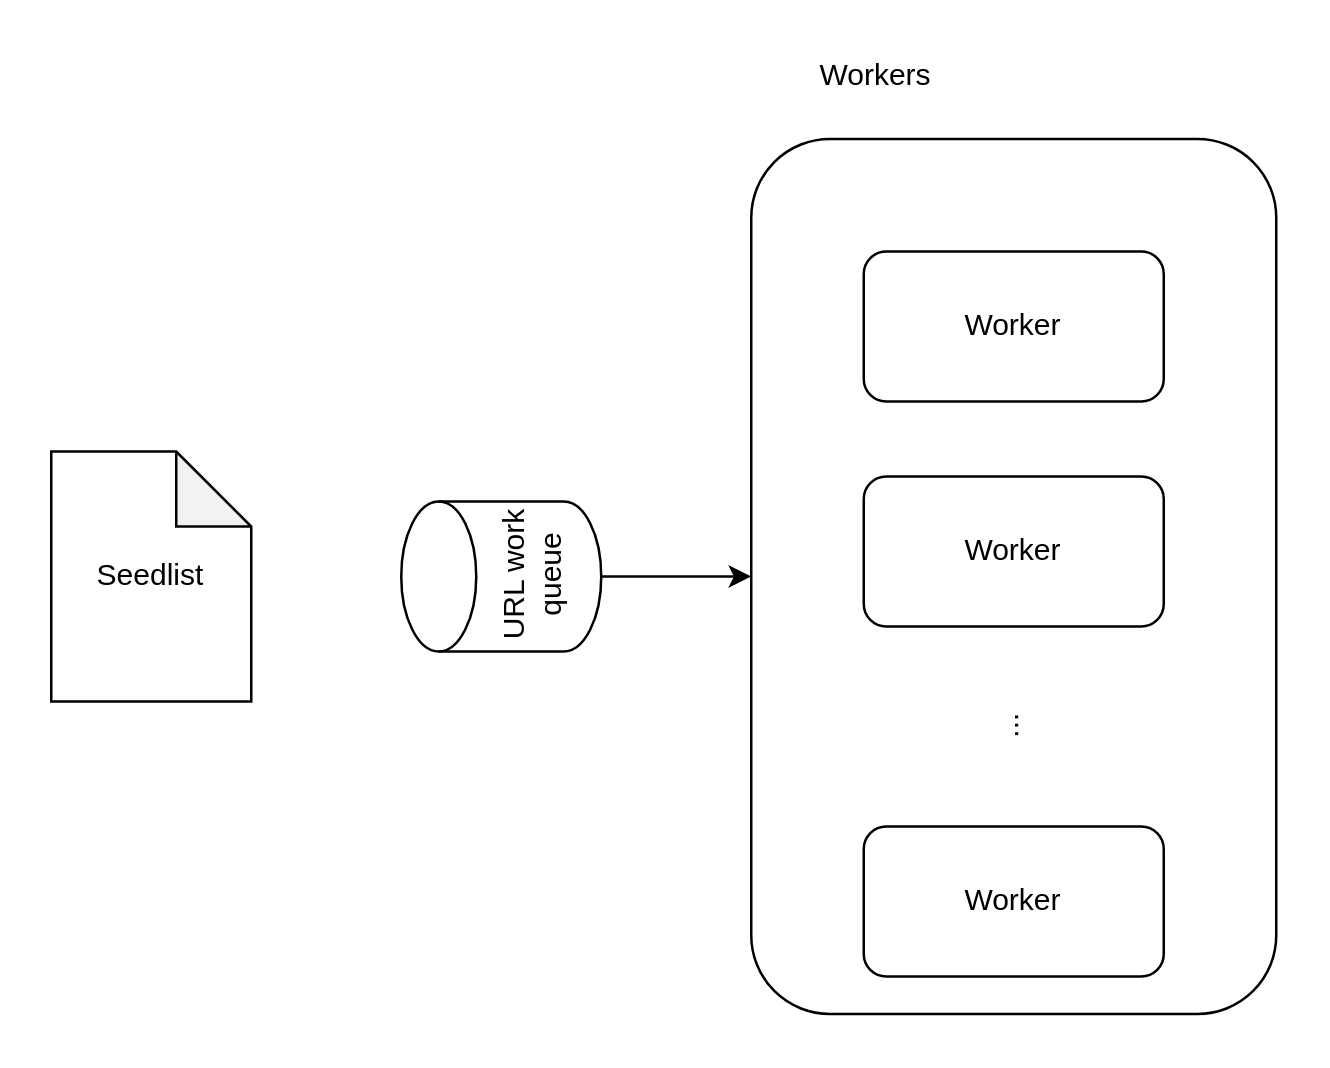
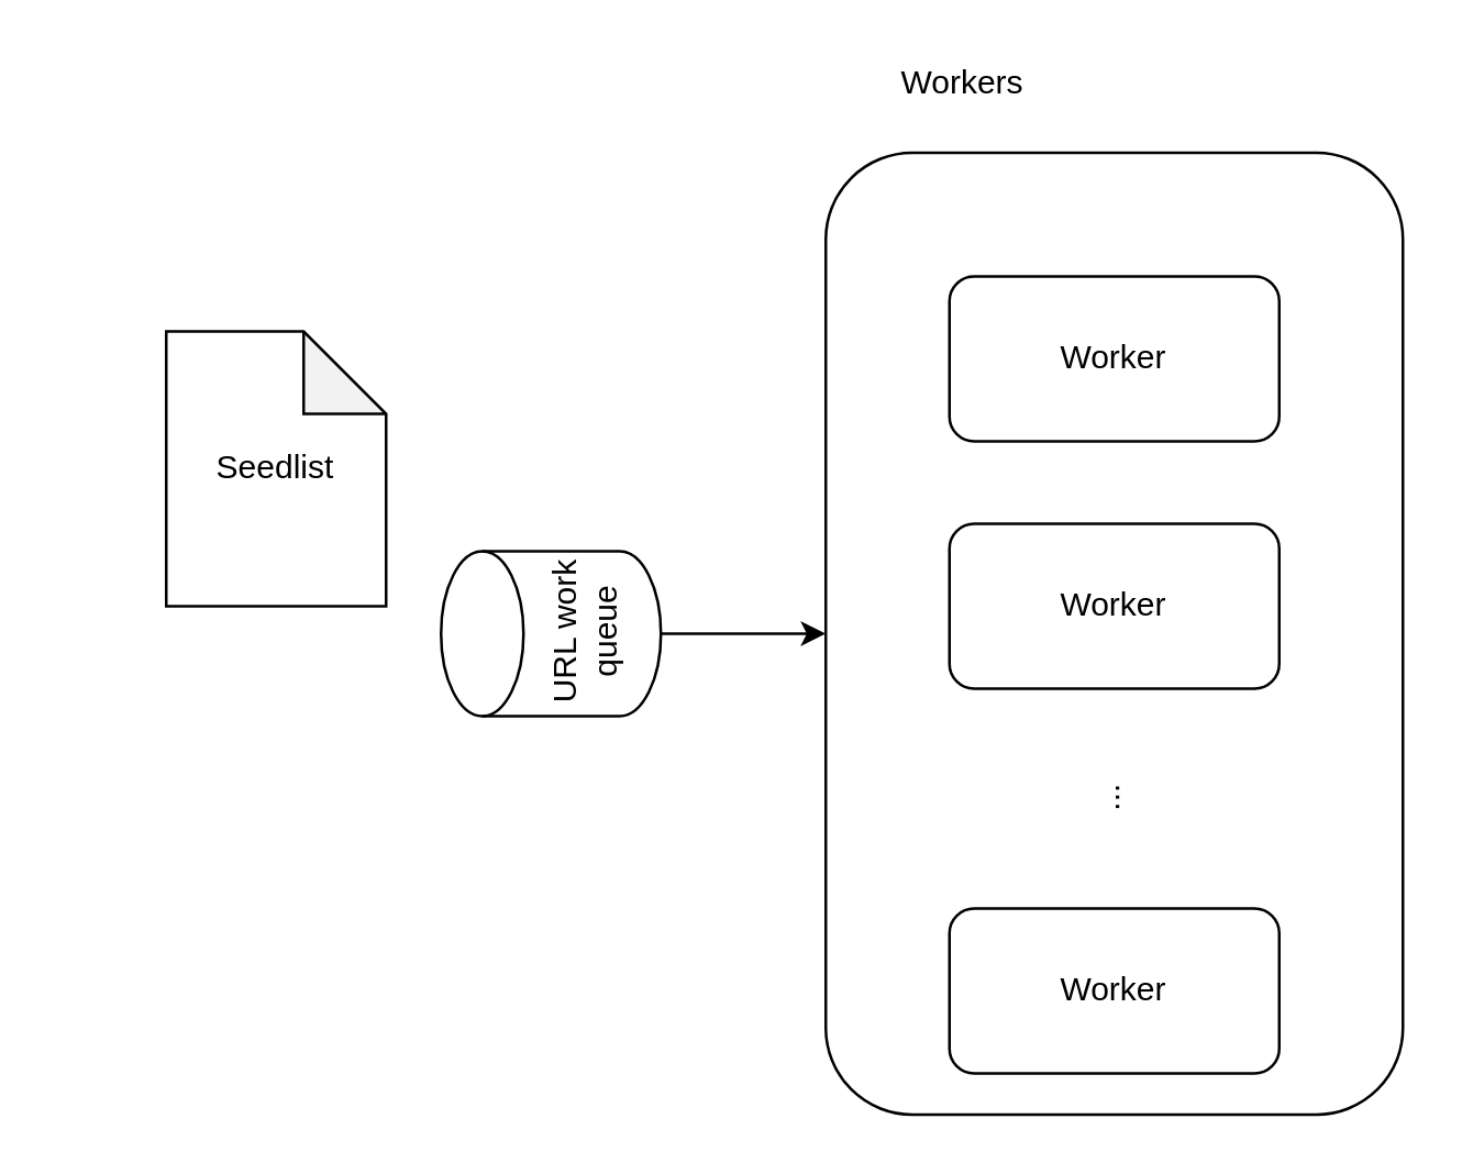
  <mxCell id="0" />
  <mxCell id="1" parent="0" />
- <mxCell id="2" value="Seedlist" style="shape=note;whiteSpace=wrap;html=1;backgroundOutline=1;darkOpacity=0.05;" vertex="1" parent="1"><mxGeometry x="20" y="180" width="80" height="100" as="geometry" /></mxCell>
+ <mxCell id="2" value="Seedlist" style="shape=note;whiteSpace=wrap;html=1;backgroundOutline=1;darkOpacity=0.05;" vertex="1" parent="1"><mxGeometry x="60" y="120" width="80" height="100" as="geometry" /></mxCell>
  <mxCell id="3" value="" style="edgeStyle=orthogonalEdgeStyle;rounded=0;orthogonalLoop=1;jettySize=auto;html=1;entryX=0;entryY=0.5;entryDx=0;entryDy=0;" edge="1" parent="1" source="4" target="5"><mxGeometry relative="1" as="geometry" /></mxCell>
  <mxCell id="4" value="URL work queue" style="shape=cylinder3;whiteSpace=wrap;html=1;boundedLbl=1;backgroundOutline=1;size=15;rotation=-90;" vertex="1" parent="1"><mxGeometry x="170" y="190" width="60" height="80" as="geometry" /></mxCell>
  <mxCell id="5" value="" style="rounded=1;whiteSpace=wrap;html=1;" vertex="1" parent="1"><mxGeometry x="300" y="55" width="210" height="350" as="geometry" /></mxCell>
  <mxCell id="6" value="Worker" style="rounded=1;whiteSpace=wrap;html=1;" vertex="1" parent="1"><mxGeometry x="345" y="100" width="120" height="60" as="geometry" /></mxCell>
  <mxCell id="7" value="Worker" style="rounded=1;whiteSpace=wrap;html=1;" vertex="1" parent="1"><mxGeometry x="345" y="190" width="120" height="60" as="geometry" /></mxCell>
  <mxCell id="8" value="Worker" style="rounded=1;whiteSpace=wrap;html=1;" vertex="1" parent="1"><mxGeometry x="345" y="330" width="120" height="60" as="geometry" /></mxCell>
  <mxCell id="9" value="..." style="text;html=1;strokeColor=none;fillColor=none;align=center;verticalAlign=middle;whiteSpace=wrap;rounded=0;rotation=90;" vertex="1" parent="1"><mxGeometry x="390" y="280" width="40" height="20" as="geometry" /></mxCell>
  <mxCell id="10" value="Workers" style="text;html=1;strokeColor=none;fillColor=none;align=center;verticalAlign=middle;whiteSpace=wrap;rounded=0;" vertex="1" parent="1"><mxGeometry x="330" y="20" width="40" height="20" as="geometry" /></mxCell>
